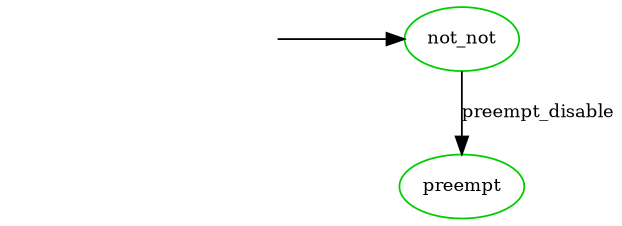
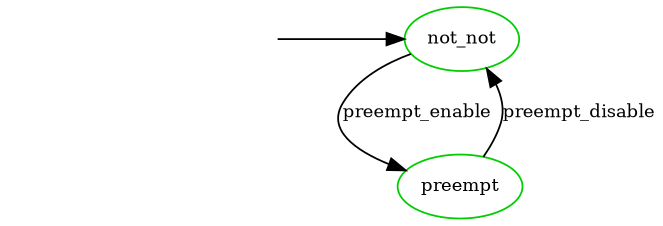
  digraph {
    nodesep=0.5
    node [shape=ellipse color=green3 fontsize=10]
    edge [fontsize=10]
    __init_not_preempt [shape=plaintext style=invis color="" fontsize=""]
    n2 [label=not_not]
    n3 [label=preempt]
    subgraph sub_1 {
      __init_not_preempt
    }
    subgraph sub_2 {
      rank=min
      __init_not_preempt
      n2
    }
    __init_not_preempt -> n2
-   n2 -> n3 [label=preempt_disable]
+   n2 -> n3 [label=preempt_enable]
+   n3 -> n2 [label=preempt_disable]
  }
